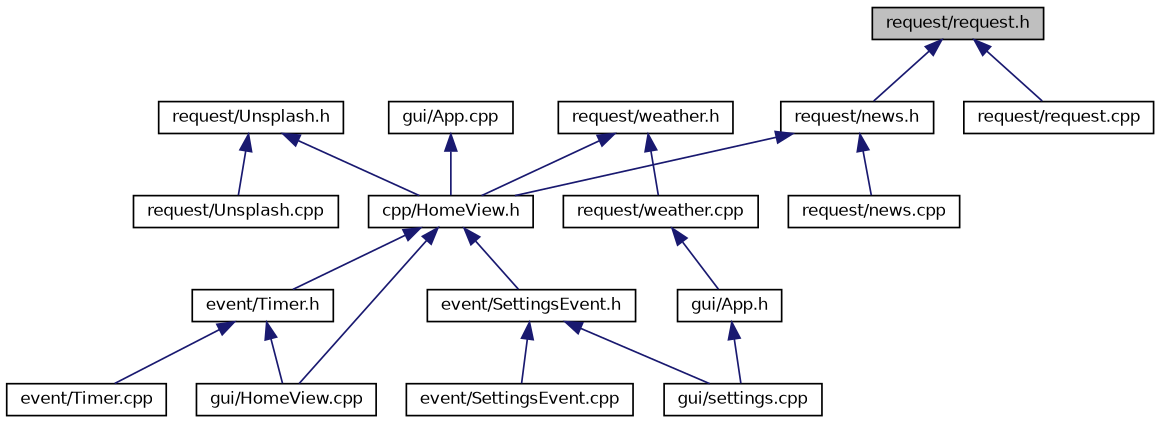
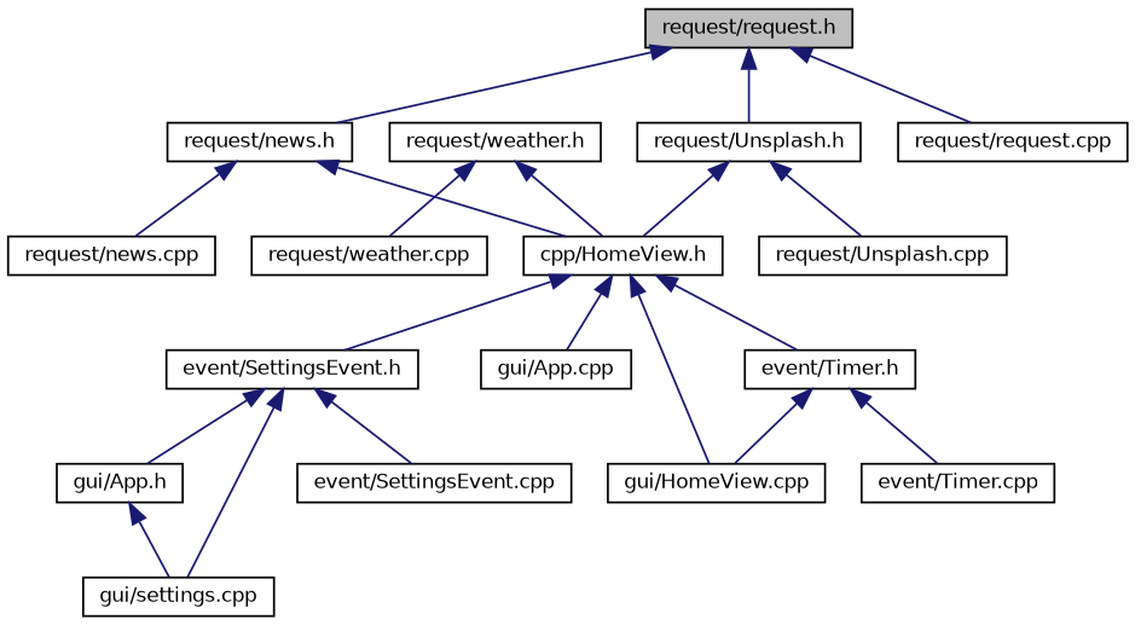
  digraph {
    node [color=black fillcolor=white fontname=Helvetica fontsize=10 shape=record style=filled]
    edge [color=midnightblue dir=back fontname=Helvetica fontsize=10 labelfontname=Helvetica labelfontsize=10 style=solid]
    n1 [fillcolor=grey75 fontcolor=black height=0.2 label="request/request.h" width=0.4]
    n2 [height=0.2 label="request/Unsplash.h" width=0.4]
    n3 [height=0.2 label="request/news.h" width=0.4]
    n4 [height=0.2 label="request/request.cpp" width=0.4]
    n5 [height=0.2 label="cpp/HomeView.h" width=0.4]
    n6 [height=0.2 label="request/Unsplash.cpp" width=0.4]
    n7 [height=0.2 label="request/weather.h" width=0.4]
    n8 [height=0.2 label="request/weather.cpp" width=0.4]
    n9 [height=0.2 label="request/news.cpp" width=0.4]
    n10 [height=0.2 label="event/SettingsEvent.h" width=0.4]
    n11 [height=0.2 label="gui/App.cpp" width=0.4]
    n12 [height=0.2 label="gui/HomeView.cpp" width=0.4]
    n13 [height=0.2 label="event/Timer.h" width=0.4]
    n14 [height=0.2 label="gui/App.h" width=0.4]
    n15 [height=0.2 label="gui/settings.cpp" width=0.4]
    n16 [height=0.2 label="event/SettingsEvent.cpp" width=0.4]
    n17 [height=0.2 label="event/Timer.cpp" width=0.4]
+   n1 -> n2
    n1 -> n3
    n1 -> n4
    n2 -> n5
    n2 -> n6
    n3 -> n5
    n3 -> n9
    n5 -> n10
-   n11 -> n5
+   n5 -> n11
    n5 -> n12
    n5 -> n13
    n7 -> n5
    n7 -> n8
-   n8 -> n14
+   n10 -> n14
    n10 -> n15
    n10 -> n16
    n13 -> n12
    n13 -> n17
    n14 -> n15
  }
